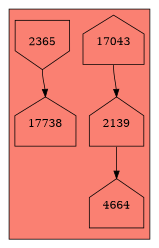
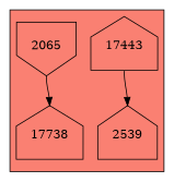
  digraph {
    node [shape=house]
    edge [headport=n tailport=s]
-   17043 [height=1 width=1]
-   2139 [height=1 width=1]
-   4664 [height=1 width=1]
-   2065 [height=1 shape=invhouse width=1 label=2365]
+   17043 [height=1 width=1 label=17443]
+   2139 [height=1 width=1 label=2539]
+   2065 [height=1 shape=invhouse width=1]
    n5 [height=1 label=17738 width=1]
    subgraph cluster_1 {
      fillcolor=salmon
      style=filled
      17043
      2139
-     4664
      2065
      n5
    }
    17043 -> 2139
-   2139 -> 4664
    2065 -> n5
  }
